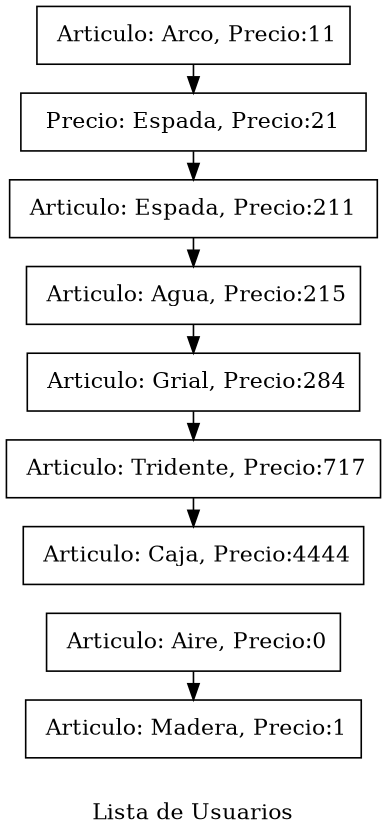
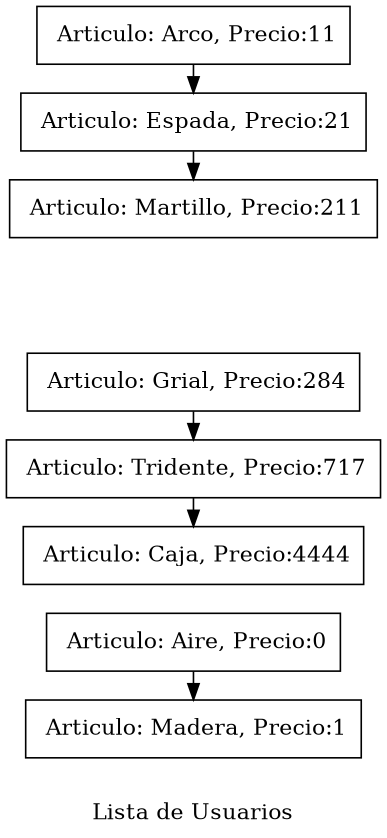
  digraph {
    label="Lista de Usuarios"
    rankdir=LR
    node [shape=box]
    n1 [label=" Articulo: Aire, Precio:0"]
    n2 [label=" Articulo: Madera, Precio:1"]
    n3 [label=" Articulo: Arco, Precio:11"]
-   n4 [label="Precio: Espada, Precio:21"]
-   n5 [label="Articulo: Espada, Precio:211"]
-   n6 [label=" Articulo: Agua, Precio:215"]
+   n4 [label=" Articulo: Espada, Precio:21"]
+   n5 [label=" Articulo: Martillo, Precio:211"]
    n7 [label=" Articulo: Grial, Precio:284"]
    n8 [label=" Articulo: Tridente, Precio:717"]
    n9 [label=" Articulo: Caja, Precio:4444"]
    subgraph sub_1 {
      rank=same
      n1
      n2
      n3
      n4
      n5
-     n6
      n7
      n8
      n9
    }
    n1 -> n2
    n3 -> n4
    n4 -> n5
-   n5 -> n6
-   n6 -> n7
    n7 -> n8
    n8 -> n9
  }
